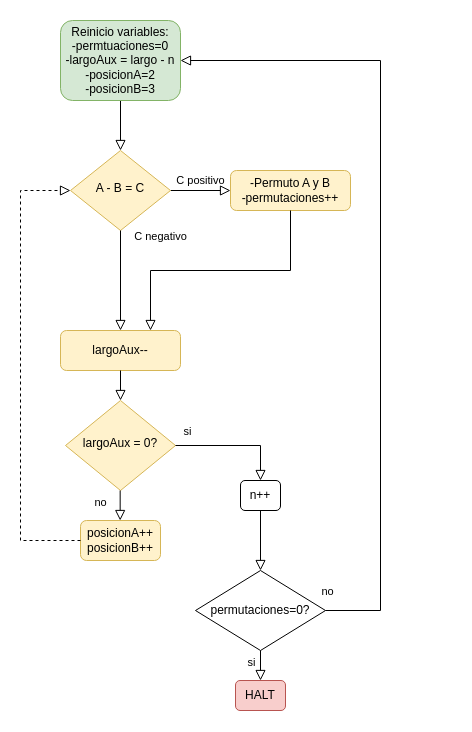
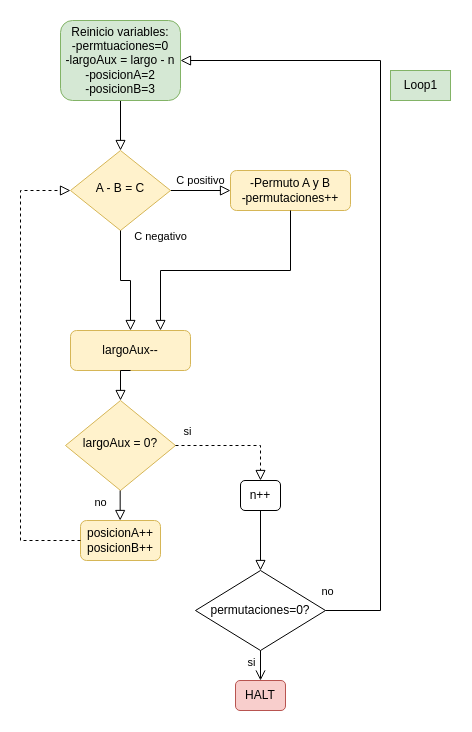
  <mxCell id="0" />
  <mxCell id="1" parent="0" />
  <mxCell id="2" value="" style="rounded=0;html=1;jettySize=auto;orthogonalLoop=1;fontSize=11;endArrow=block;endFill=0;endSize=8;strokeWidth=1;shadow=0;labelBackgroundColor=none;edgeStyle=orthogonalEdgeStyle;" parent="1" source="3" target="5" edge="1"><mxGeometry relative="1" as="geometry" /></mxCell>
  <mxCell id="3" value="Reinicio variables:&lt;div&gt;-permtuaciones=0&lt;/div&gt;&lt;div&gt;-largoAux = largo - n&lt;/div&gt;&lt;div&gt;-posicionA=2&lt;/div&gt;&lt;div&gt;-posicionB=3&lt;/div&gt;" style="rounded=1;whiteSpace=wrap;html=1;fontSize=12;glass=0;strokeWidth=1;shadow=0;fillColor=#d5e8d4;strokeColor=#82b366;" parent="1" vertex="1"><mxGeometry x="60" y="20" width="120" height="80" as="geometry" /></mxCell>
  <mxCell id="4" value="C positivo" style="edgeStyle=orthogonalEdgeStyle;rounded=0;html=1;jettySize=auto;orthogonalLoop=1;fontSize=11;endArrow=block;endFill=0;endSize=8;strokeWidth=1;shadow=0;labelBackgroundColor=none;" parent="1" source="5" target="6" edge="1"><mxGeometry y="10" relative="1" as="geometry"><mxPoint as="offset" /></mxGeometry></mxCell>
  <mxCell id="5" value="A - B = C" style="rhombus;whiteSpace=wrap;html=1;shadow=0;fontFamily=Helvetica;fontSize=12;align=center;strokeWidth=1;spacing=6;spacingTop=-4;fillColor=#fff2cc;strokeColor=#d6b656;" parent="1" vertex="1"><mxGeometry x="70" y="150" width="100" height="80" as="geometry" /></mxCell>
  <mxCell id="6" value="-Permuto A y B&lt;div&gt;-permutaciones++&lt;/div&gt;" style="rounded=1;whiteSpace=wrap;html=1;fontSize=12;glass=0;strokeWidth=1;shadow=0;fillColor=#fff2cc;strokeColor=#d6b656;" parent="1" vertex="1"><mxGeometry x="230" y="170" width="120" height="40" as="geometry" /></mxCell>
  <mxCell id="7" value="C negativo" style="rounded=0;html=1;jettySize=auto;orthogonalLoop=1;fontSize=11;endArrow=block;endFill=0;endSize=8;strokeWidth=1;shadow=0;labelBackgroundColor=none;edgeStyle=orthogonalEdgeStyle;exitX=0.5;exitY=1;exitDx=0;exitDy=0;" parent="1" source="5" target="9" edge="1"><mxGeometry x="-0.889" y="40" relative="1" as="geometry"><mxPoint as="offset" /><mxPoint x="120" y="350" as="sourcePoint" /></mxGeometry></mxCell>
  <mxCell id="8" value="" style="edgeStyle=orthogonalEdgeStyle;rounded=0;html=1;jettySize=auto;orthogonalLoop=1;fontSize=11;endArrow=block;endFill=0;endSize=8;strokeWidth=1;shadow=0;labelBackgroundColor=none;exitX=0.5;exitY=1;exitDx=0;exitDy=0;entryX=0.75;entryY=0;entryDx=0;entryDy=0;" parent="1" source="6" target="9" edge="1"><mxGeometry y="10" relative="1" as="geometry"><mxPoint as="offset" /><mxPoint x="390.03" y="330" as="sourcePoint" /><mxPoint x="290" y="340" as="targetPoint" /></mxGeometry></mxCell>
- <mxCell id="9" value="largoAux--" style="rounded=1;whiteSpace=wrap;html=1;fontSize=12;glass=0;strokeWidth=1;shadow=0;fillColor=#fff2cc;strokeColor=#d6b656;" parent="1" vertex="1"><mxGeometry x="60" y="330" width="120" height="40" as="geometry" /></mxCell>
+ <mxCell id="9" value="largoAux--" style="rounded=1;whiteSpace=wrap;html=1;fontSize=12;glass=0;strokeWidth=1;shadow=0;fillColor=#fff2cc;strokeColor=#d6b656;" parent="1" vertex="1"><mxGeometry x="70" y="330" width="120" height="40" as="geometry" /></mxCell>
  <mxCell id="10" value="largoAux = 0?" style="rhombus;whiteSpace=wrap;html=1;shadow=0;fontFamily=Helvetica;fontSize=12;align=center;strokeWidth=1;spacing=6;spacingTop=-4;fillColor=#fff2cc;strokeColor=#d6b656;" vertex="1" parent="1"><mxGeometry x="65" y="400" width="110" height="90" as="geometry" /></mxCell>
  <mxCell id="11" value="" style="rounded=0;html=1;jettySize=auto;orthogonalLoop=1;fontSize=11;endArrow=block;endFill=0;endSize=8;strokeWidth=1;shadow=0;labelBackgroundColor=none;edgeStyle=orthogonalEdgeStyle;exitX=0.5;exitY=1;exitDx=0;exitDy=0;entryX=0.5;entryY=0;entryDx=0;entryDy=0;" edge="1" parent="1" source="9" target="10"><mxGeometry x="-0.889" y="40" relative="1" as="geometry"><mxPoint as="offset" /><mxPoint x="230" y="380" as="sourcePoint" /><mxPoint x="230" y="480" as="targetPoint" /></mxGeometry></mxCell>
  <mxCell id="12" value="" style="rounded=0;html=1;jettySize=auto;orthogonalLoop=1;fontSize=11;endArrow=block;endFill=0;endSize=8;strokeWidth=1;shadow=0;labelBackgroundColor=none;edgeStyle=orthogonalEdgeStyle;exitX=0.5;exitY=1;exitDx=0;exitDy=0;entryX=0.5;entryY=0;entryDx=0;entryDy=0;" edge="1" parent="1"><mxGeometry x="-0.889" y="40" relative="1" as="geometry"><mxPoint as="offset" /><mxPoint x="119.66" y="490" as="sourcePoint" /><mxPoint x="119.66" y="520" as="targetPoint" /></mxGeometry></mxCell>
  <mxCell id="13" value="no" style="edgeLabel;html=1;align=center;verticalAlign=middle;resizable=0;points=[];" vertex="1" connectable="0" parent="12"><mxGeometry x="-0.243" relative="1" as="geometry"><mxPoint x="-20" as="offset" /></mxGeometry></mxCell>
  <mxCell id="14" value="posicionA++&lt;div&gt;posicionB++&lt;/div&gt;" style="rounded=1;whiteSpace=wrap;html=1;fillColor=#fff2cc;strokeColor=#d6b656;" vertex="1" parent="1"><mxGeometry x="80" y="520" width="80" height="40" as="geometry" /></mxCell>
  <mxCell id="15" value="" style="rounded=0;html=1;jettySize=auto;orthogonalLoop=1;fontSize=11;endArrow=block;endFill=0;endSize=8;strokeWidth=1;shadow=0;labelBackgroundColor=none;edgeStyle=orthogonalEdgeStyle;exitX=0;exitY=0.5;exitDx=0;exitDy=0;entryX=0;entryY=0.5;entryDx=0;entryDy=0;dashed=1;" edge="1" parent="1" source="14" target="5"><mxGeometry x="-0.889" y="40" relative="1" as="geometry"><mxPoint as="offset" /><mxPoint x="0" y="500" as="sourcePoint" /><mxPoint x="0" y="530" as="targetPoint" /><Array as="points"><mxPoint x="20" y="540" /><mxPoint x="20" y="190" /></Array></mxGeometry></mxCell>
  <mxCell id="16" value="n++" style="rounded=1;whiteSpace=wrap;html=1;" vertex="1" parent="1"><mxGeometry x="240" y="480" width="40" height="30" as="geometry" /></mxCell>
- <mxCell id="17" value="" style="rounded=0;html=1;jettySize=auto;orthogonalLoop=1;fontSize=11;endArrow=block;endFill=0;endSize=8;strokeWidth=1;shadow=0;labelBackgroundColor=none;edgeStyle=orthogonalEdgeStyle;exitX=1;exitY=0.5;exitDx=0;exitDy=0;entryX=0.5;entryY=0;entryDx=0;entryDy=0;" edge="1" parent="1" source="10" target="16"><mxGeometry x="-0.889" y="40" relative="1" as="geometry"><mxPoint as="offset" /><mxPoint x="250" y="420" as="sourcePoint" /><mxPoint x="250" y="450" as="targetPoint" /></mxGeometry></mxCell>
+ <mxCell id="17" value="" style="rounded=0;html=1;jettySize=auto;orthogonalLoop=1;fontSize=11;endArrow=block;endFill=0;endSize=8;strokeWidth=1;shadow=0;labelBackgroundColor=none;edgeStyle=orthogonalEdgeStyle;exitX=1;exitY=0.5;exitDx=0;exitDy=0;entryX=0.5;entryY=0;entryDx=0;entryDy=0;dashed=1;" edge="1" parent="1" source="10" target="16"><mxGeometry x="-0.889" y="40" relative="1" as="geometry"><mxPoint as="offset" /><mxPoint x="250" y="420" as="sourcePoint" /><mxPoint x="250" y="450" as="targetPoint" /></mxGeometry></mxCell>
  <mxCell id="18" value="si" style="edgeLabel;html=1;align=center;verticalAlign=middle;resizable=0;points=[];" vertex="1" connectable="0" parent="17"><mxGeometry x="0.095" y="-2" relative="1" as="geometry"><mxPoint x="-55" y="-17" as="offset" /></mxGeometry></mxCell>
  <mxCell id="19" value="permutaciones=0?" style="rhombus;whiteSpace=wrap;html=1;" vertex="1" parent="1"><mxGeometry x="195" y="570" width="130" height="80" as="geometry" /></mxCell>
  <mxCell id="20" value="" style="rounded=0;html=1;jettySize=auto;orthogonalLoop=1;fontSize=11;endArrow=block;endFill=0;endSize=8;strokeWidth=1;shadow=0;labelBackgroundColor=none;edgeStyle=orthogonalEdgeStyle;exitX=0.5;exitY=1;exitDx=0;exitDy=0;entryX=0.5;entryY=0;entryDx=0;entryDy=0;" edge="1" parent="1" source="16" target="19"><mxGeometry x="-0.889" y="40" relative="1" as="geometry"><mxPoint as="offset" /><mxPoint x="160" y="590" as="sourcePoint" /><mxPoint x="160" y="620" as="targetPoint" /></mxGeometry></mxCell>
  <mxCell id="21" value="HALT" style="rounded=1;whiteSpace=wrap;html=1;fillColor=#f8cecc;strokeColor=#b85450;" vertex="1" parent="1"><mxGeometry x="235" y="680" width="50" height="30" as="geometry" /></mxCell>
- <mxCell id="22" value="" style="rounded=0;html=1;jettySize=auto;orthogonalLoop=1;fontSize=11;endArrow=block;endFill=0;endSize=8;strokeWidth=1;shadow=0;labelBackgroundColor=none;edgeStyle=orthogonalEdgeStyle;exitX=0.5;exitY=1;exitDx=0;exitDy=0;entryX=0.5;entryY=0;entryDx=0;entryDy=0;" edge="1" parent="1" source="19" target="21"><mxGeometry x="-0.889" y="40" relative="1" as="geometry"><mxPoint as="offset" /><mxPoint x="175" y="650" as="sourcePoint" /><mxPoint x="175" y="680" as="targetPoint" /></mxGeometry></mxCell>
+ <mxCell id="22" value="" style="rounded=0;html=1;jettySize=auto;orthogonalLoop=1;fontSize=11;endArrow=open;endFill=0;endSize=8;strokeWidth=1;shadow=0;labelBackgroundColor=none;edgeStyle=orthogonalEdgeStyle;exitX=0.5;exitY=1;exitDx=0;exitDy=0;entryX=0.5;entryY=0;entryDx=0;entryDy=0;" edge="1" parent="1" source="19" target="21"><mxGeometry x="-0.889" y="40" relative="1" as="geometry"><mxPoint as="offset" /><mxPoint x="175" y="650" as="sourcePoint" /><mxPoint x="175" y="680" as="targetPoint" /></mxGeometry></mxCell>
  <mxCell id="23" value="si" style="edgeLabel;html=1;align=center;verticalAlign=middle;resizable=0;points=[];" vertex="1" connectable="0" parent="22"><mxGeometry x="-0.242" y="-3" relative="1" as="geometry"><mxPoint x="-7" as="offset" /></mxGeometry></mxCell>
  <mxCell id="24" value="" style="rounded=0;html=1;jettySize=auto;orthogonalLoop=1;fontSize=11;endArrow=block;endFill=0;endSize=8;strokeWidth=1;shadow=0;labelBackgroundColor=none;edgeStyle=orthogonalEdgeStyle;exitX=1;exitY=0.5;exitDx=0;exitDy=0;entryX=1;entryY=0.5;entryDx=0;entryDy=0;" edge="1" parent="1" source="19" target="3"><mxGeometry x="-0.889" y="40" relative="1" as="geometry"><mxPoint as="offset" /><mxPoint x="380" y="550" as="sourcePoint" /><mxPoint x="380" y="580" as="targetPoint" /><Array as="points"><mxPoint x="380" y="610" /><mxPoint x="380" y="60" /></Array></mxGeometry></mxCell>
  <mxCell id="25" value="no" style="edgeLabel;html=1;align=center;verticalAlign=middle;resizable=0;points=[];" vertex="1" connectable="0" parent="24"><mxGeometry x="-0.921" y="2" relative="1" as="geometry"><mxPoint x="-31" y="-18" as="offset" /></mxGeometry></mxCell>
+ <mxCell id="26" value="Loop1" style="text;html=1;align=center;verticalAlign=middle;resizable=0;points=[];autosize=1;strokeColor=#82b366;fillColor=#d5e8d4;" vertex="1" parent="1"><mxGeometry x="390" y="70" width="60" height="30" as="geometry" /></mxCell>
